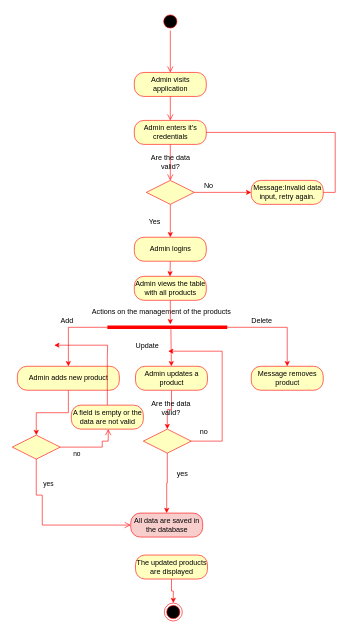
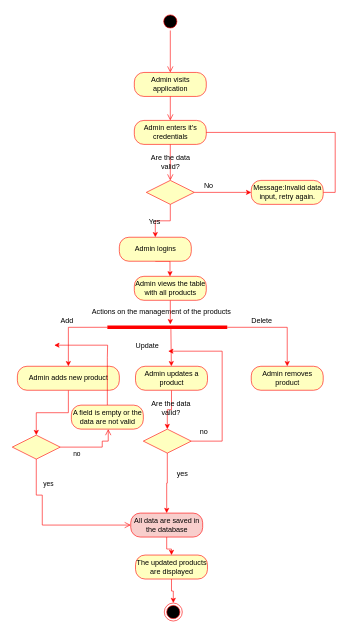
  <mxCell id="0" />
  <mxCell id="1" parent="0" />
  <mxCell id="2" value="" style="ellipse;html=1;shape=startState;fillColor=#000000;strokeColor=#ff0000;" vertex="1" parent="1"><mxGeometry x="268.5" y="20.167" width="30" height="30" as="geometry" /></mxCell>
  <mxCell id="3" value="" style="edgeStyle=orthogonalEdgeStyle;html=1;verticalAlign=bottom;endArrow=open;endSize=8;strokeColor=#ff0000;entryX=0.5;entryY=0;entryDx=0;entryDy=0;" edge="1" parent="1" source="2" target="4"><mxGeometry relative="1" as="geometry"><mxPoint x="283.5" y="110.167" as="targetPoint" /></mxGeometry></mxCell>
  <mxCell id="4" value="Admin visits application" style="rounded=1;whiteSpace=wrap;html=1;arcSize=40;fillColor=#FFFFC0;strokeColor=#FF0000;" vertex="1" parent="1"><mxGeometry x="223.5" y="120.167" width="120" height="40" as="geometry" /></mxCell>
  <mxCell id="5" value="" style="edgeStyle=orthogonalEdgeStyle;html=1;verticalAlign=bottom;endArrow=open;endSize=8;strokeColor=#ff0000;entryX=0.5;entryY=0;entryDx=0;entryDy=0;" edge="1" parent="1" source="4" target="6"><mxGeometry relative="1" as="geometry"><mxPoint x="313.5" y="220.167" as="targetPoint" /></mxGeometry></mxCell>
  <mxCell id="6" value="Admin enters it's credentials" style="rounded=1;whiteSpace=wrap;html=1;arcSize=40;fillColor=#FFFFC0;strokeColor=#FF0000;" vertex="1" parent="1"><mxGeometry x="223.5" y="200.167" width="120" height="40" as="geometry" /></mxCell>
  <mxCell id="7" value="" style="edgeStyle=orthogonalEdgeStyle;html=1;verticalAlign=bottom;endArrow=open;endSize=8;strokeColor=#ff0000;" edge="1" parent="1" source="6"><mxGeometry relative="1" as="geometry"><mxPoint x="283.5" y="300.167" as="targetPoint" /></mxGeometry></mxCell>
  <mxCell id="8" style="edgeStyle=orthogonalEdgeStyle;rounded=0;orthogonalLoop=1;jettySize=auto;html=1;exitX=1;exitY=0.5;exitDx=0;exitDy=0;entryX=0;entryY=0.5;entryDx=0;entryDy=0;strokeColor=#FF0000;" edge="1" parent="1" source="10" target="12"><mxGeometry relative="1" as="geometry" /></mxCell>
  <mxCell id="9" style="edgeStyle=orthogonalEdgeStyle;rounded=0;orthogonalLoop=1;jettySize=auto;html=1;exitX=0.5;exitY=1;exitDx=0;exitDy=0;entryX=0.5;entryY=0;entryDx=0;entryDy=0;strokeColor=#FF0000;" edge="1" parent="1" source="10" target="15"><mxGeometry relative="1" as="geometry" /></mxCell>
  <mxCell id="10" value="" style="rhombus;whiteSpace=wrap;html=1;fillColor=#FFFFC0;strokeColor=#FF0000;" vertex="1" parent="1"><mxGeometry x="243.5" y="300.167" width="80" height="40" as="geometry" /></mxCell>
  <mxCell id="11" style="edgeStyle=orthogonalEdgeStyle;rounded=0;orthogonalLoop=1;jettySize=auto;html=1;exitX=1;exitY=0.5;exitDx=0;exitDy=0;entryX=1;entryY=0.5;entryDx=0;entryDy=0;strokeColor=#FF0000;endArrow=none;" edge="1" parent="1" source="12" target="6"><mxGeometry relative="1" as="geometry" /></mxCell>
  <mxCell id="12" value="Message:Invalid data input, retry again." style="rounded=1;whiteSpace=wrap;html=1;arcSize=40;fillColor=#FFFFC0;strokeColor=#FF0000;" vertex="1" parent="1"><mxGeometry x="418.5" y="300.167" width="120" height="40" as="geometry" /></mxCell>
  <mxCell id="13" value="No" style="text;html=1;resizable=0;points=[];autosize=1;align=left;verticalAlign=top;spacingTop=-4;" vertex="1" parent="1"><mxGeometry x="337.5" y="300.167" width="30" height="20" as="geometry" /></mxCell>
  <mxCell id="14" style="edgeStyle=orthogonalEdgeStyle;rounded=0;orthogonalLoop=1;jettySize=auto;html=1;exitX=0.5;exitY=1;exitDx=0;exitDy=0;strokeColor=#FF0000;" edge="1" parent="1" source="15"><mxGeometry relative="1" as="geometry"><mxPoint x="283" y="460.333" as="targetPoint" /></mxGeometry></mxCell>
- <mxCell id="15" value="Admin logins" style="rounded=1;whiteSpace=wrap;html=1;arcSize=40;fillColor=#FFFFC0;strokeColor=#FF0000;" vertex="1" parent="1"><mxGeometry x="223.5" y="394.997" width="120" height="40" as="geometry" /></mxCell>
+ <mxCell id="15" value="Admin logins" style="rounded=1;whiteSpace=wrap;html=1;arcSize=40;fillColor=#FFFFC0;strokeColor=#FF0000;" vertex="1" parent="1"><mxGeometry x="198.5" y="394.997" width="120" height="40" as="geometry" /></mxCell>
  <mxCell id="16" value="Yes" style="text;html=1;resizable=0;points=[];autosize=1;align=left;verticalAlign=top;spacingTop=-4;" vertex="1" parent="1"><mxGeometry x="245.5" y="360.167" width="40" height="20" as="geometry" /></mxCell>
  <mxCell id="17" style="edgeStyle=orthogonalEdgeStyle;rounded=0;orthogonalLoop=1;jettySize=auto;html=1;exitX=0;exitY=0.5;exitDx=0;exitDy=0;exitPerimeter=0;entryX=0.5;entryY=0;entryDx=0;entryDy=0;strokeColor=#FF0000;" edge="1" parent="1" source="19" target="22"><mxGeometry relative="1" as="geometry" /></mxCell>
  <mxCell id="18" style="edgeStyle=orthogonalEdgeStyle;rounded=0;orthogonalLoop=1;jettySize=auto;html=1;exitX=1;exitY=0.5;exitDx=0;exitDy=0;exitPerimeter=0;strokeColor=#FF0000;" edge="1" parent="1" source="19" target="27"><mxGeometry relative="1" as="geometry" /></mxCell>
  <mxCell id="19" value="" style="shape=line;html=1;strokeWidth=6;strokeColor=#ff0000;" vertex="1" parent="1"><mxGeometry x="178.5" y="540.167" width="200" height="10" as="geometry" /></mxCell>
  <mxCell id="20" value="Actions on the management of the products" style="text;html=1;resizable=0;points=[];autosize=1;align=left;verticalAlign=top;spacingTop=-4;" vertex="1" parent="1"><mxGeometry x="150.5" y="510.167" width="250" height="20" as="geometry" /></mxCell>
  <mxCell id="21" style="edgeStyle=orthogonalEdgeStyle;rounded=0;orthogonalLoop=1;jettySize=auto;html=1;exitX=0.5;exitY=1;exitDx=0;exitDy=0;entryX=0.5;entryY=0;entryDx=0;entryDy=0;strokeColor=#FF0000;" edge="1" parent="1" source="22" target="39"><mxGeometry relative="1" as="geometry" /></mxCell>
  <mxCell id="22" value="Admin adds new product" style="rounded=1;whiteSpace=wrap;html=1;arcSize=40;fillColor=#FFFFC0;strokeColor=#FF0000;" vertex="1" parent="1"><mxGeometry x="28.5" y="610.167" width="170" height="40" as="geometry" /></mxCell>
  <mxCell id="23" style="edgeStyle=orthogonalEdgeStyle;rounded=0;orthogonalLoop=1;jettySize=auto;html=1;exitX=0.5;exitY=1;exitDx=0;exitDy=0;entryX=0.5;entryY=0;entryDx=0;entryDy=0;strokeColor=#FF0000;" edge="1" parent="1" source="24" target="34"><mxGeometry relative="1" as="geometry" /></mxCell>
  <mxCell id="24" value="Admin updates a product" style="rounded=1;whiteSpace=wrap;html=1;arcSize=40;fillColor=#FFFFC0;strokeColor=#FF0000;" vertex="1" parent="1"><mxGeometry x="225.5" y="610.167" width="120" height="40" as="geometry" /></mxCell>
  <mxCell id="25" style="edgeStyle=orthogonalEdgeStyle;rounded=0;orthogonalLoop=1;jettySize=auto;html=1;exitX=0.5;exitY=1;exitDx=0;exitDy=0;strokeColor=#FF0000;" edge="1" parent="1" source="26" target="19"><mxGeometry relative="1" as="geometry"><Array as="points"><mxPoint x="283.5" y="540.167" /><mxPoint x="283.5" y="540.167" /></Array></mxGeometry></mxCell>
  <mxCell id="26" value="Admin views the table with all products" style="rounded=1;whiteSpace=wrap;html=1;arcSize=40;fillColor=#FFFFC0;strokeColor=#FF0000;" vertex="1" parent="1"><mxGeometry x="223.5" y="460.167" width="120" height="40" as="geometry" /></mxCell>
- <mxCell id="27" value="Message removes product" style="rounded=1;whiteSpace=wrap;html=1;arcSize=40;fillColor=#FFFFC0;strokeColor=#FF0000;" vertex="1" parent="1"><mxGeometry x="418.5" y="610.167" width="120" height="40" as="geometry" /></mxCell>
+ <mxCell id="27" value="Admin removes product" style="rounded=1;whiteSpace=wrap;html=1;arcSize=40;fillColor=#FFFFC0;strokeColor=#FF0000;" vertex="1" parent="1"><mxGeometry x="418.5" y="610.167" width="120" height="40" as="geometry" /></mxCell>
  <mxCell id="28" value="" style="endArrow=classic;html=1;strokeColor=#FF0000;" edge="1" parent="1" target="24"><mxGeometry width="50" height="50" relative="1" as="geometry"><mxPoint x="284.5" y="548.167" as="sourcePoint" /><mxPoint x="298.5" y="560.167" as="targetPoint" /></mxGeometry></mxCell>
  <mxCell id="29" value="Add" style="text;html=1;resizable=0;points=[];autosize=1;align=left;verticalAlign=top;spacingTop=-4;" vertex="1" parent="1"><mxGeometry x="98.5" y="525.167" width="40" height="20" as="geometry" /></mxCell>
  <mxCell id="30" value="Update" style="text;html=1;resizable=0;points=[];autosize=1;align=left;verticalAlign=top;spacingTop=-4;" vertex="1" parent="1"><mxGeometry x="223.5" y="566.167" width="50" height="20" as="geometry" /></mxCell>
  <mxCell id="31" value="Delete" style="text;html=1;resizable=0;points=[];autosize=1;align=left;verticalAlign=top;spacingTop=-4;" vertex="1" parent="1"><mxGeometry x="416.5" y="525.167" width="50" height="20" as="geometry" /></mxCell>
  <mxCell id="32" style="edgeStyle=orthogonalEdgeStyle;rounded=0;orthogonalLoop=1;jettySize=auto;html=1;exitX=1;exitY=0.5;exitDx=0;exitDy=0;strokeColor=#FF0000;" edge="1" parent="1" source="34"><mxGeometry relative="1" as="geometry"><mxPoint x="280" y="585" as="targetPoint" /><Array as="points"><mxPoint x="370" y="735" /><mxPoint x="370" y="585" /></Array></mxGeometry></mxCell>
  <mxCell id="33" style="edgeStyle=orthogonalEdgeStyle;rounded=0;orthogonalLoop=1;jettySize=auto;html=1;exitX=0.5;exitY=1;exitDx=0;exitDy=0;entryX=0.5;entryY=0;entryDx=0;entryDy=0;strokeColor=#FF0000;" edge="1" parent="1" source="34" target="36"><mxGeometry relative="1" as="geometry" /></mxCell>
  <mxCell id="34" value="" style="rhombus;whiteSpace=wrap;html=1;fillColor=#FFFFC0;strokeColor=#FF0000;" vertex="1" parent="1"><mxGeometry x="238.5" y="714.997" width="80" height="40" as="geometry" /></mxCell>
+ <mxCell id="35" style="edgeStyle=orthogonalEdgeStyle;rounded=0;orthogonalLoop=1;jettySize=auto;html=1;exitX=0.5;exitY=1;exitDx=0;exitDy=0;strokeColor=#FF0000;" edge="1" parent="1" source="36" target="48"><mxGeometry relative="1" as="geometry" /></mxCell>
  <mxCell id="36" value="All data are saved in the database" style="rounded=1;whiteSpace=wrap;html=1;arcSize=40;fillColor=#f8cecc;strokeColor=#FF0000;" vertex="1" parent="1"><mxGeometry x="217.5" y="854.997" width="120" height="40" as="geometry" /></mxCell>
  <mxCell id="37" value="" style="ellipse;html=1;shape=endState;fillColor=#000000;strokeColor=#ff0000;" vertex="1" parent="1"><mxGeometry x="273.5" y="1004.997" width="30" height="30" as="geometry" /></mxCell>
  <mxCell id="38" value="Are the data valid?" style="text;html=1;strokeColor=none;fillColor=none;align=center;verticalAlign=middle;whiteSpace=wrap;rounded=0;" vertex="1" parent="1"><mxGeometry x="238.5" y="255" width="90" height="30" as="geometry" /></mxCell>
  <mxCell id="39" value="" style="rhombus;whiteSpace=wrap;html=1;fillColor=#ffffc0;strokeColor=#ff0000;" vertex="1" parent="1"><mxGeometry x="20" y="725" width="80" height="40" as="geometry" /></mxCell>
  <mxCell id="40" value="no" style="edgeStyle=orthogonalEdgeStyle;html=1;align=left;verticalAlign=bottom;endArrow=open;endSize=8;strokeColor=#ff0000;rounded=0;" edge="1" source="39" parent="1" target="43"><mxGeometry x="-0.636" y="-20" relative="1" as="geometry"><mxPoint x="180" y="805" as="targetPoint" /><Array as="points"><mxPoint x="170" y="745" /><mxPoint x="170" y="735" /><mxPoint x="180" y="735" /></Array><mxPoint as="offset" /></mxGeometry></mxCell>
  <mxCell id="41" value="yes" style="edgeStyle=orthogonalEdgeStyle;html=1;align=left;verticalAlign=top;endArrow=open;endSize=8;strokeColor=#ff0000;rounded=0;entryX=0;entryY=0.5;entryDx=0;entryDy=0;" edge="1" source="39" parent="1" target="36"><mxGeometry x="-0.781" y="10" relative="1" as="geometry"><mxPoint x="70" y="885" as="targetPoint" /><Array as="points"><mxPoint x="60" y="825" /><mxPoint x="70" y="825" /><mxPoint x="70" y="875" /></Array><mxPoint as="offset" /></mxGeometry></mxCell>
  <mxCell id="42" style="edgeStyle=orthogonalEdgeStyle;rounded=0;orthogonalLoop=1;jettySize=auto;html=1;exitX=0.5;exitY=0;exitDx=0;exitDy=0;strokeColor=#FF0000;" edge="1" parent="1" source="43"><mxGeometry relative="1" as="geometry"><mxPoint x="90" y="575" as="targetPoint" /><Array as="points"><mxPoint x="179" y="595" /><mxPoint x="179" y="595" /></Array></mxGeometry></mxCell>
  <mxCell id="43" value="A field is empty or the data are not valid" style="rounded=1;whiteSpace=wrap;html=1;arcSize=40;fontColor=#000000;fillColor=#ffffc0;strokeColor=#ff0000;" vertex="1" parent="1"><mxGeometry x="118.5" y="675" width="120" height="40" as="geometry" /></mxCell>
  <mxCell id="44" value="Are the data valid?" style="text;html=1;strokeColor=none;fillColor=none;align=center;verticalAlign=middle;whiteSpace=wrap;rounded=0;" vertex="1" parent="1"><mxGeometry x="248.5" y="665" width="71.5" height="30" as="geometry" /></mxCell>
  <mxCell id="45" value="no" style="text;html=1;strokeColor=none;fillColor=none;align=center;verticalAlign=middle;whiteSpace=wrap;rounded=0;" vertex="1" parent="1"><mxGeometry x="310" y="705" width="60" height="30" as="geometry" /></mxCell>
  <mxCell id="46" value="yes" style="text;html=1;strokeColor=none;fillColor=none;align=center;verticalAlign=middle;whiteSpace=wrap;rounded=0;" vertex="1" parent="1"><mxGeometry x="273.5" y="775" width="60" height="30" as="geometry" /></mxCell>
  <mxCell id="47" style="edgeStyle=orthogonalEdgeStyle;rounded=0;orthogonalLoop=1;jettySize=auto;html=1;exitX=0.5;exitY=1;exitDx=0;exitDy=0;entryX=0.5;entryY=0;entryDx=0;entryDy=0;strokeColor=#FF0000;" edge="1" parent="1" source="48" target="37"><mxGeometry relative="1" as="geometry" /></mxCell>
  <mxCell id="48" value="The updated products are displayed" style="rounded=1;whiteSpace=wrap;html=1;arcSize=40;fontColor=#000000;fillColor=#ffffc0;strokeColor=#ff0000;" vertex="1" parent="1"><mxGeometry x="225.5" y="925" width="120" height="40" as="geometry" /></mxCell>
